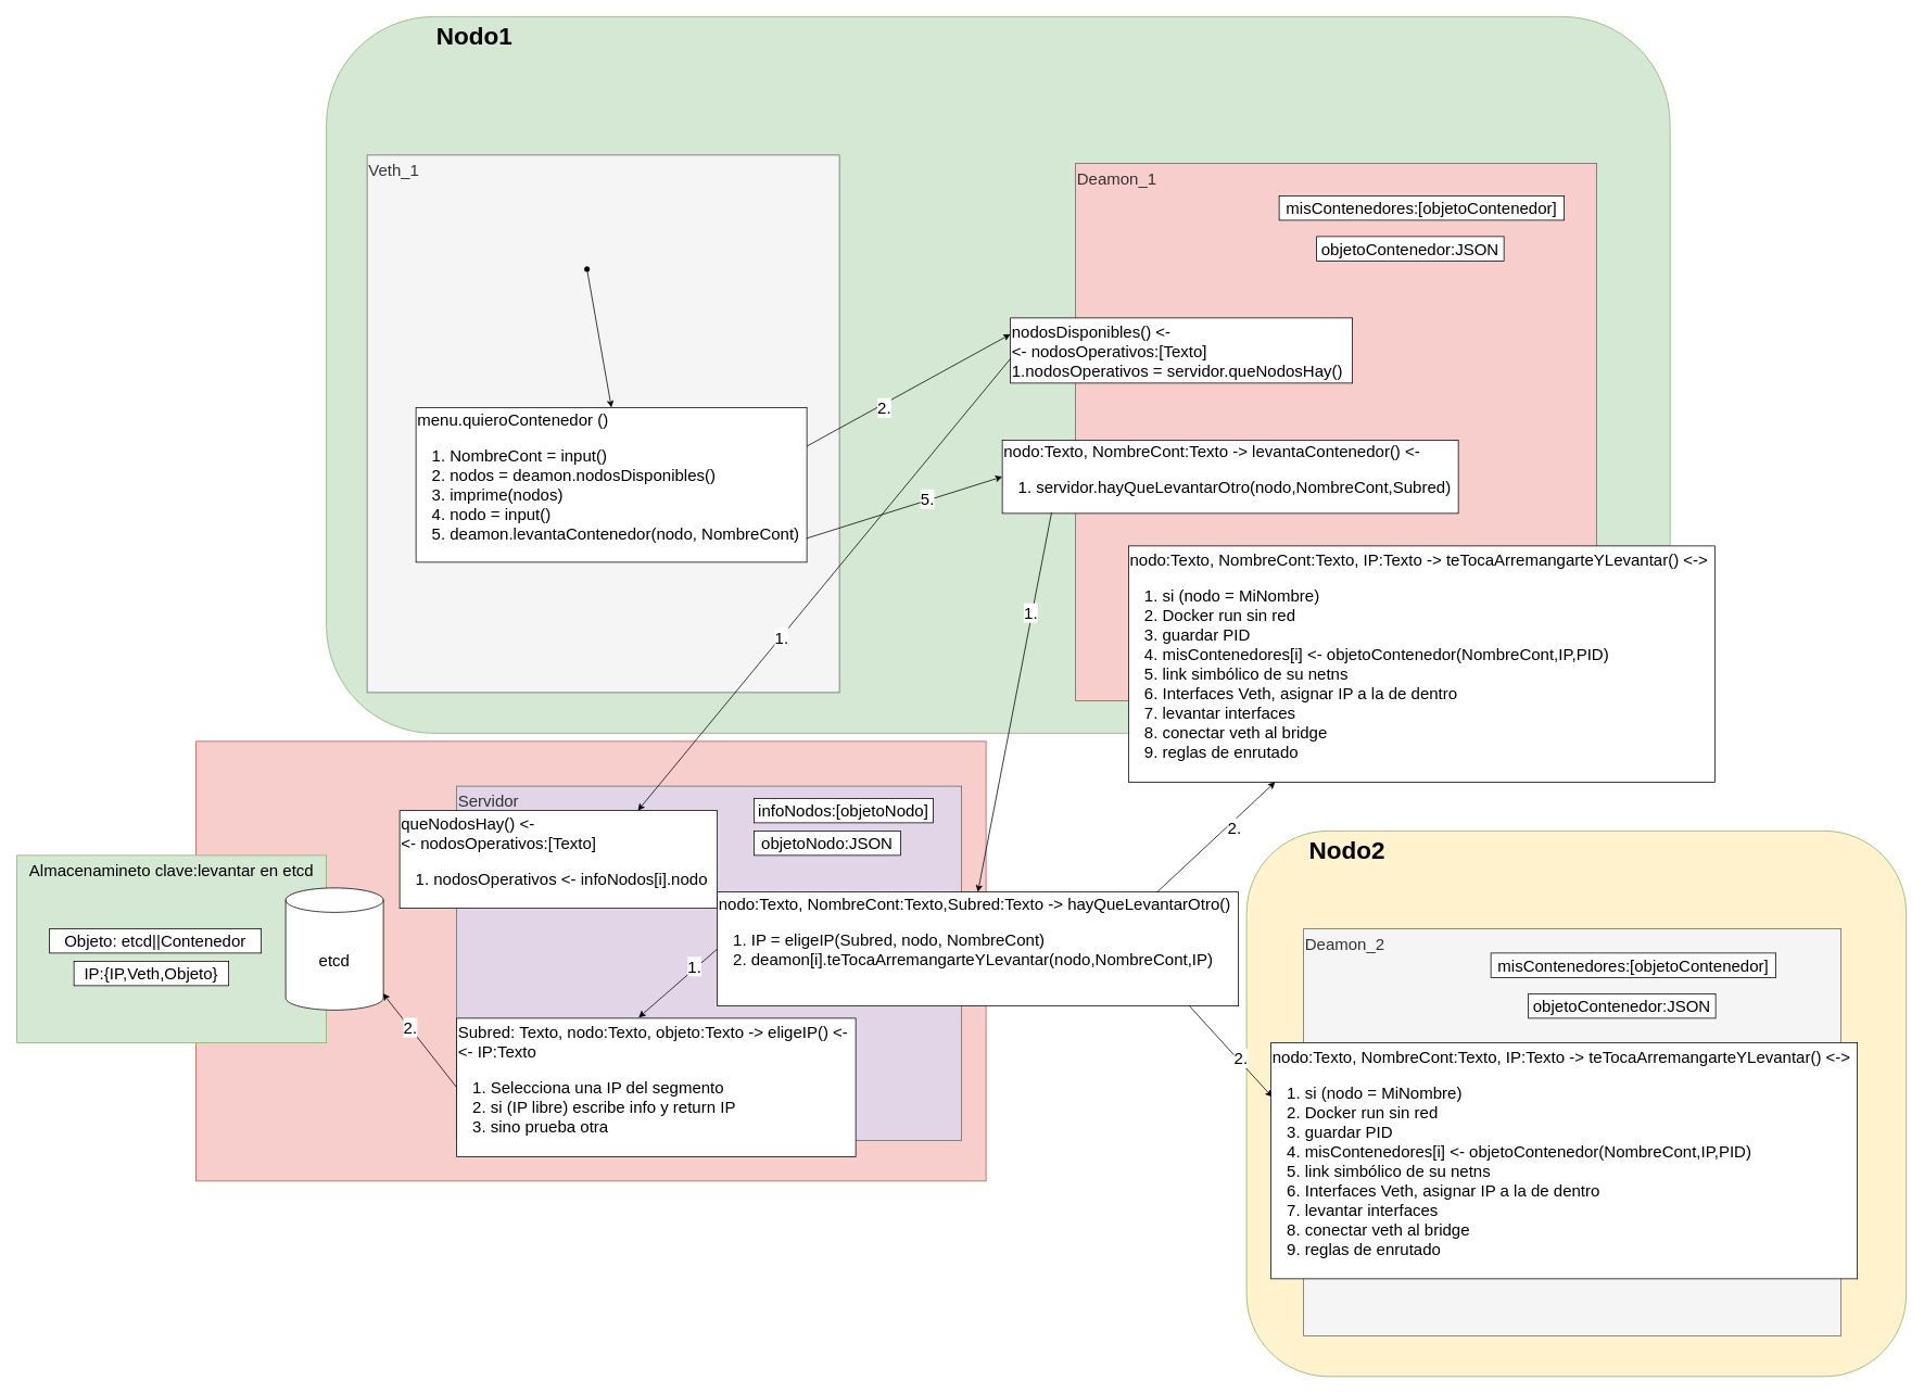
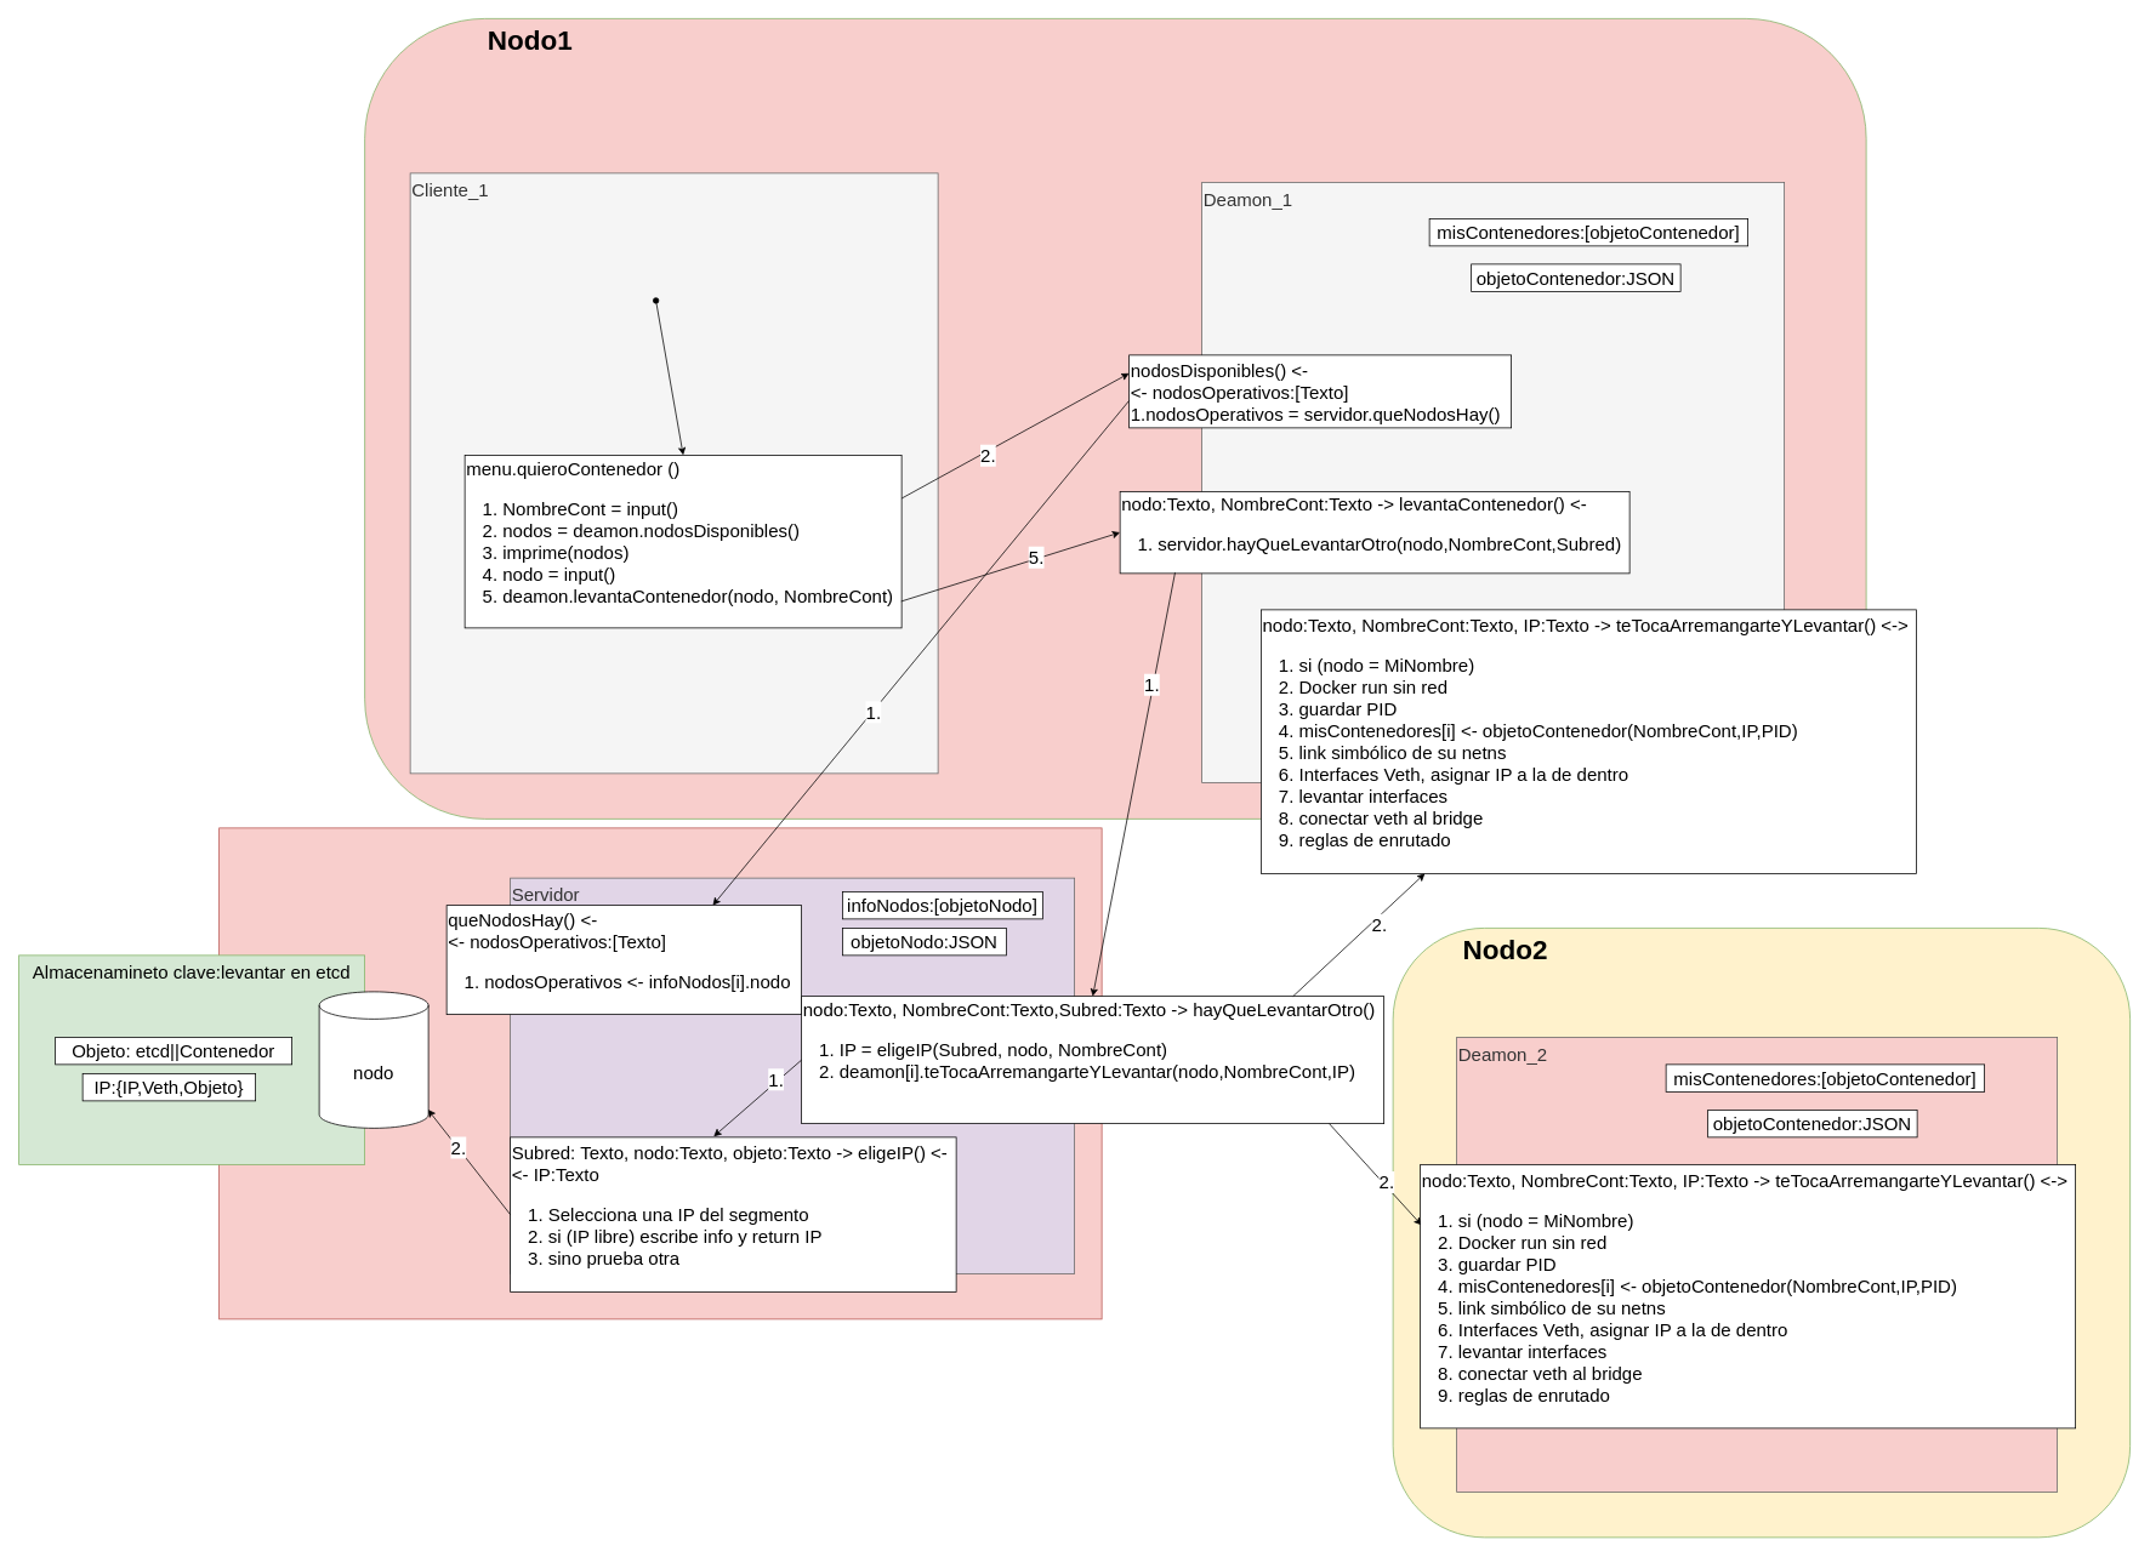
  <mxCell id="0" />
  <mxCell id="1" parent="0" />
  <mxCell id="2" value="&amp;nbsp;&amp;nbsp;&amp;nbsp;&amp;nbsp;&amp;nbsp;&amp;nbsp;&amp;nbsp;&amp;nbsp; Nodo2" style="rounded=1;whiteSpace=wrap;html=1;fontSize=30;fillColor=#fff2cc;strokeColor=#82b366;fontStyle=1;verticalAlign=top;align=left;" vertex="1" parent="1"><mxGeometry x="1530" y="1020" width="810" height="670" as="geometry" /></mxCell>
- <mxCell id="3" value="&amp;nbsp;&amp;nbsp;&amp;nbsp;&amp;nbsp;&amp;nbsp;&amp;nbsp;&amp;nbsp;&amp;nbsp;&amp;nbsp;&amp;nbsp;&amp;nbsp;&amp;nbsp;&amp;nbsp;&amp;nbsp;&amp;nbsp; Nodo1" style="rounded=1;whiteSpace=wrap;html=1;fillColor=#d5e8d4;strokeColor=#82b366;fontSize=30;fontStyle=1;verticalAlign=top;align=left;" vertex="1" parent="1"><mxGeometry x="400" y="20" width="1650" height="880" as="geometry" /></mxCell>
+ <mxCell id="3" value="&amp;nbsp;&amp;nbsp;&amp;nbsp;&amp;nbsp;&amp;nbsp;&amp;nbsp;&amp;nbsp;&amp;nbsp;&amp;nbsp;&amp;nbsp;&amp;nbsp;&amp;nbsp;&amp;nbsp;&amp;nbsp;&amp;nbsp; Nodo1" style="rounded=1;whiteSpace=wrap;html=1;fillColor=#f8cecc;strokeColor=#82b366;fontSize=30;fontStyle=1;verticalAlign=top;align=left;" vertex="1" parent="1"><mxGeometry x="400" y="20" width="1650" height="880" as="geometry" /></mxCell>
  <mxCell id="4" value="" style="rounded=0;whiteSpace=wrap;html=1;fillColor=#f8cecc;strokeColor=#b85450;" parent="1" vertex="1"><mxGeometry x="240" y="910" width="970" height="540" as="geometry" /></mxCell>
- <mxCell id="5" value="Veth_1" style="rounded=0;whiteSpace=wrap;html=1;fillColor=#f5f5f5;fontColor=#333333;strokeColor=#666666;fontSize=20;align=left;horizontal=1;verticalAlign=top;" parent="1" vertex="1"><mxGeometry x="450" y="190" width="580" height="660" as="geometry" /></mxCell>
- <mxCell id="6" value="Deamon_1" style="rounded=0;whiteSpace=wrap;html=1;fillColor=#f8cecc;fontColor=#333333;strokeColor=#666666;fontSize=20;align=left;horizontal=1;verticalAlign=top;" parent="1" vertex="1"><mxGeometry x="1320" y="200" width="640" height="660" as="geometry" /></mxCell>
- <mxCell id="7" value="Deamon_2" style="rounded=0;whiteSpace=wrap;html=1;fillColor=#f5f5f5;fontColor=#333333;strokeColor=#666666;fontSize=20;align=left;horizontal=1;verticalAlign=top;" parent="1" vertex="1"><mxGeometry x="1600" y="1140" width="660" height="500" as="geometry" /></mxCell>
+ <mxCell id="5" value="Cliente_1" style="rounded=0;whiteSpace=wrap;html=1;fillColor=#f5f5f5;fontColor=#333333;strokeColor=#666666;fontSize=20;align=left;horizontal=1;verticalAlign=top;" parent="1" vertex="1"><mxGeometry x="450" y="190" width="580" height="660" as="geometry" /></mxCell>
+ <mxCell id="6" value="Deamon_1" style="rounded=0;whiteSpace=wrap;html=1;fillColor=#f5f5f5;fontColor=#333333;strokeColor=#666666;fontSize=20;align=left;horizontal=1;verticalAlign=top;" parent="1" vertex="1"><mxGeometry x="1320" y="200" width="640" height="660" as="geometry" /></mxCell>
+ <mxCell id="7" value="Deamon_2" style="rounded=0;whiteSpace=wrap;html=1;fillColor=#f8cecc;fontColor=#333333;strokeColor=#666666;fontSize=20;align=left;horizontal=1;verticalAlign=top;" parent="1" vertex="1"><mxGeometry x="1600" y="1140" width="660" height="500" as="geometry" /></mxCell>
  <mxCell id="8" value="Servidor" style="rounded=0;whiteSpace=wrap;html=1;fillColor=#e1d5e7;fontColor=#333333;strokeColor=#666666;fontSize=20;align=left;horizontal=1;verticalAlign=top;" parent="1" vertex="1"><mxGeometry x="560" y="965" width="620" height="435" as="geometry" /></mxCell>
  <mxCell id="9" value="&lt;div&gt;menu.quieroContenedor ()&lt;/div&gt;&lt;div&gt;&lt;ol&gt;&lt;li&gt;NombreCont = input()&lt;/li&gt;&lt;li&gt;nodos = deamon.nodosDisponibles()&lt;/li&gt;&lt;li&gt;imprime(nodos)&lt;/li&gt;&lt;li&gt;nodo = input()&lt;/li&gt;&lt;li&gt;deamon.levantaContenedor(nodo, NombreCont)&lt;br&gt;&lt;/li&gt;&lt;/ol&gt;&lt;/div&gt;" style="rounded=0;whiteSpace=wrap;html=1;fontSize=20;autosize=1;align=left;" parent="1" vertex="1"><mxGeometry x="510" y="500" width="480" height="190" as="geometry" /></mxCell>
  <mxCell id="10" value="&lt;div&gt;queNodosHay() &amp;lt;-&lt;/div&gt;&lt;div&gt;&amp;lt;- nodosOperativos:[Texto]&lt;/div&gt;&lt;div&gt;&lt;ol&gt;&lt;li&gt;nodosOperativos &amp;lt;- infoNodos[i].nodo&lt;br&gt;&lt;/li&gt;&lt;/ol&gt;&lt;/div&gt;" style="rounded=0;whiteSpace=wrap;html=1;fontSize=20;autosize=1;align=left;" parent="1" vertex="1"><mxGeometry x="490" y="995" width="390" height="120" as="geometry" /></mxCell>
  <mxCell id="11" value="&lt;div&gt;nodo:Texto, NombreCont:Texto -&amp;gt; levantaContenedor() &amp;lt;-&lt;/div&gt;&lt;div&gt;&lt;ol&gt;&lt;li&gt;servidor.hayQueLevantarOtro(nodo,NombreCont,Subred)&lt;br&gt;&lt;/li&gt;&lt;/ol&gt;&lt;/div&gt;" style="rounded=0;whiteSpace=wrap;html=1;fontSize=20;autosize=1;align=left;" parent="1" vertex="1"><mxGeometry x="1230" y="540" width="560" height="90" as="geometry" /></mxCell>
  <mxCell id="12" value="&lt;div&gt;nodo:Texto, NombreCont:Texto,Subred:Texto -&amp;gt; hayQueLevantarOtro() &lt;br&gt;&lt;/div&gt;&lt;div&gt;&lt;ol&gt;&lt;li&gt;IP = eligeIP(Subred, nodo, NombreCont)&lt;/li&gt;&lt;li&gt;deamon[i].teTocaArremangarteYLevantar(nodo,NombreCont,IP)&lt;br&gt;&lt;/li&gt;&lt;/ol&gt;&lt;/div&gt;&lt;div&gt;&lt;br&gt;&lt;/div&gt;" style="rounded=0;whiteSpace=wrap;html=1;fontSize=20;autosize=1;align=left;" parent="1" vertex="1"><mxGeometry x="880" y="1095" width="640" height="140" as="geometry" /></mxCell>
  <mxCell id="13" value="" style="endArrow=classic;html=1;rounded=0;fontSize=20;exitX=0.999;exitY=0.846;exitDx=0;exitDy=0;entryX=0;entryY=0.5;entryDx=0;entryDy=0;exitPerimeter=0;" parent="1" source="9" target="11" edge="1"><mxGeometry width="50" height="50" relative="1" as="geometry"><mxPoint x="1240" y="900" as="sourcePoint" /><mxPoint x="1290" y="850" as="targetPoint" /></mxGeometry></mxCell>
  <mxCell id="14" value="5." style="edgeLabel;html=1;align=center;verticalAlign=middle;resizable=0;points=[];fontSize=20;" parent="13" vertex="1" connectable="0"><mxGeometry x="0.235" y="2" relative="1" as="geometry"><mxPoint as="offset" /></mxGeometry></mxCell>
  <mxCell id="15" value="" style="endArrow=classic;html=1;rounded=0;fontSize=20;exitX=0.108;exitY=0.989;exitDx=0;exitDy=0;exitPerimeter=0;entryX=0.5;entryY=0;entryDx=0;entryDy=0;" parent="1" source="11" target="12" edge="1"><mxGeometry width="50" height="50" relative="1" as="geometry"><mxPoint x="1240" y="960" as="sourcePoint" /><mxPoint x="1290" y="910" as="targetPoint" /></mxGeometry></mxCell>
  <mxCell id="16" value="1." style="edgeLabel;html=1;align=center;verticalAlign=middle;resizable=0;points=[];fontSize=20;" parent="15" vertex="1" connectable="0"><mxGeometry x="-0.473" y="-2" relative="1" as="geometry"><mxPoint as="offset" /></mxGeometry></mxCell>
  <mxCell id="17" value="" style="endArrow=classic;html=1;rounded=0;fontSize=20;exitX=0;exitY=0.5;exitDx=0;exitDy=0;entryX=0.456;entryY=-0.005;entryDx=0;entryDy=0;entryPerimeter=0;" parent="1" source="12" target="31" edge="1"><mxGeometry width="50" height="50" relative="1" as="geometry"><mxPoint x="1270" y="830" as="sourcePoint" /><mxPoint x="755" y="1240" as="targetPoint" /></mxGeometry></mxCell>
  <mxCell id="18" value="1." style="edgeLabel;html=1;align=center;verticalAlign=middle;resizable=0;points=[];fontSize=20;" parent="17" vertex="1" connectable="0"><mxGeometry x="-0.449" y="-3" relative="1" as="geometry"><mxPoint as="offset" /></mxGeometry></mxCell>
  <mxCell id="19" value="&lt;div&gt;nodo:Texto, NombreCont:Texto, IP:Texto -&amp;gt; teTocaArremangarteYLevantar() &amp;lt;-&amp;gt;&lt;/div&gt;&lt;div&gt;&lt;ol&gt;&lt;li&gt;si (nodo = MiNombre)&lt;/li&gt;&lt;li&gt;Docker run sin red&lt;/li&gt;&lt;li&gt;guardar PID&lt;/li&gt;&lt;li&gt;misContenedores[i] &amp;lt;- objetoContenedor(NombreCont,IP,PID)&lt;br&gt;&lt;/li&gt;&lt;li&gt;link simbólico de su netns&lt;/li&gt;&lt;li&gt;Interfaces Veth, asignar IP a la de dentro&lt;/li&gt;&lt;li&gt;levantar interfaces&lt;/li&gt;&lt;li&gt;conectar veth al bridge&lt;/li&gt;&lt;li&gt;reglas de enrutado&lt;/li&gt;&lt;/ol&gt;&lt;/div&gt;" style="rounded=0;whiteSpace=wrap;html=1;fontSize=20;autosize=1;align=left;" parent="1" vertex="1"><mxGeometry x="1385" y="670" width="720" height="290" as="geometry" /></mxCell>
  <mxCell id="20" value="" style="endArrow=classic;html=1;rounded=0;fontSize=20;exitX=0.844;exitY=0;exitDx=0;exitDy=0;exitPerimeter=0;entryX=0.25;entryY=1;entryDx=0;entryDy=0;" parent="1" source="12" target="19" edge="1"><mxGeometry width="50" height="50" relative="1" as="geometry"><mxPoint x="1400" y="900" as="sourcePoint" /><mxPoint x="1450" y="850" as="targetPoint" /></mxGeometry></mxCell>
  <mxCell id="21" value="2." style="edgeLabel;html=1;align=center;verticalAlign=middle;resizable=0;points=[];fontSize=20;" parent="20" vertex="1" connectable="0"><mxGeometry x="0.247" y="-6" relative="1" as="geometry"><mxPoint as="offset" /></mxGeometry></mxCell>
  <mxCell id="22" value="" style="endArrow=classic;html=1;rounded=0;fontSize=20;exitX=0.906;exitY=1;exitDx=0;exitDy=0;exitPerimeter=0;entryX=0.002;entryY=0.23;entryDx=0;entryDy=0;entryPerimeter=0;" parent="1" source="12" target="41" edge="1"><mxGeometry width="50" height="50" relative="1" as="geometry"><mxPoint x="1400" y="900" as="sourcePoint" /><mxPoint x="1564" y="1275" as="targetPoint" /></mxGeometry></mxCell>
  <mxCell id="23" value="2." style="edgeLabel;html=1;align=center;verticalAlign=middle;resizable=0;points=[];fontSize=20;" parent="22" vertex="1" connectable="0"><mxGeometry x="0.164" y="3" relative="1" as="geometry"><mxPoint x="1" as="offset" /></mxGeometry></mxCell>
  <mxCell id="24" value="" style="endArrow=classic;html=1;rounded=0;fontSize=20;entryX=0.5;entryY=0;entryDx=0;entryDy=0;startArrow=oval;startFill=1;" parent="1" target="9" edge="1"><mxGeometry width="50" height="50" relative="1" as="geometry"><mxPoint x="720" y="330" as="sourcePoint" /><mxPoint x="720" y="470" as="targetPoint" /></mxGeometry></mxCell>
  <mxCell id="25" value="&lt;div&gt;nodosDisponibles() &amp;lt;-&lt;/div&gt;&lt;div&gt;&amp;lt;- nodosOperativos:[Texto]&lt;/div&gt;&lt;div&gt;1.nodosOperativos = servidor.queNodosHay()&lt;br&gt;&lt;/div&gt;" style="rounded=0;whiteSpace=wrap;html=1;fontSize=20;autosize=1;align=left;" parent="1" vertex="1"><mxGeometry x="1240" y="390" width="420" height="80" as="geometry" /></mxCell>
  <mxCell id="26" value="" style="endArrow=classic;html=1;rounded=0;fontSize=20;exitX=0;exitY=0.625;exitDx=0;exitDy=0;exitPerimeter=0;entryX=0.75;entryY=0;entryDx=0;entryDy=0;" parent="1" source="25" target="10" edge="1"><mxGeometry width="50" height="50" relative="1" as="geometry"><mxPoint x="1100" y="750" as="sourcePoint" /><mxPoint x="1150" y="700" as="targetPoint" /></mxGeometry></mxCell>
  <mxCell id="27" value="1." style="edgeLabel;html=1;align=center;verticalAlign=middle;resizable=0;points=[];fontSize=20;" parent="26" vertex="1" connectable="0"><mxGeometry x="0.229" relative="1" as="geometry"><mxPoint as="offset" /></mxGeometry></mxCell>
  <mxCell id="28" value="" style="endArrow=classic;html=1;rounded=0;fontSize=20;entryX=0;entryY=0.25;entryDx=0;entryDy=0;exitX=1;exitY=0.25;exitDx=0;exitDy=0;" parent="1" source="9" target="25" edge="1"><mxGeometry width="50" height="50" relative="1" as="geometry"><mxPoint x="1100" y="780" as="sourcePoint" /><mxPoint x="1150" y="730" as="targetPoint" /></mxGeometry></mxCell>
  <mxCell id="29" value="2." style="edgeLabel;html=1;align=center;verticalAlign=middle;resizable=0;points=[];fontSize=20;" parent="28" vertex="1" connectable="0"><mxGeometry x="-0.256" y="-3" relative="1" as="geometry"><mxPoint as="offset" /></mxGeometry></mxCell>
  <mxCell id="30" value="&lt;div align=&quot;left&quot;&gt;Almacenamineto clave:levantar en etcd&lt;br&gt;&lt;/div&gt;" style="rounded=0;whiteSpace=wrap;html=1;fontSize=20;fillColor=#d5e8d4;strokeColor=#82b366;horizontal=1;verticalAlign=top;" parent="1" vertex="1"><mxGeometry x="20" y="1050" width="380" height="230" as="geometry" /></mxCell>
  <mxCell id="31" value="&lt;div&gt;Subred: Texto, nodo:Texto, objeto:Texto -&amp;gt; eligeIP() &amp;lt;-&lt;/div&gt;&lt;div&gt;&amp;lt;- IP:Texto&lt;/div&gt;&lt;div&gt;&lt;ol&gt;&lt;li&gt;Selecciona una IP del segmento&lt;/li&gt;&lt;li&gt;si (IP libre) escribe info y return IP &lt;br&gt;&lt;/li&gt;&lt;li&gt;sino prueba otra&lt;br&gt;&lt;/li&gt;&lt;/ol&gt;&lt;/div&gt;" style="rounded=0;whiteSpace=wrap;html=1;fontSize=20;autosize=1;align=left;" parent="1" vertex="1"><mxGeometry x="560" y="1250" width="490" height="170" as="geometry" /></mxCell>
  <mxCell id="32" value="" style="endArrow=classic;html=1;rounded=0;entryX=0.994;entryY=0.863;entryDx=0;entryDy=0;entryPerimeter=0;exitX=0;exitY=0.5;exitDx=0;exitDy=0;" parent="1" source="31" target="34" edge="1"><mxGeometry width="50" height="50" relative="1" as="geometry"><mxPoint x="740" y="1240" as="sourcePoint" /><mxPoint x="505.06" y="1201.03" as="targetPoint" /></mxGeometry></mxCell>
  <mxCell id="33" value="&lt;font style=&quot;font-size: 20px&quot;&gt;2.&lt;/font&gt;" style="edgeLabel;html=1;align=center;verticalAlign=middle;resizable=0;points=[];" parent="32" vertex="1" connectable="0"><mxGeometry x="0.278" y="-1" relative="1" as="geometry"><mxPoint as="offset" /></mxGeometry></mxCell>
- <mxCell id="34" value="etcd" style="shape=cylinder3;whiteSpace=wrap;html=1;boundedLbl=1;backgroundOutline=1;size=15;fontSize=20;" parent="1" vertex="1"><mxGeometry x="350" y="1090" width="120" height="150" as="geometry" /></mxCell>
+ <mxCell id="34" value="nodo" style="shape=cylinder3;whiteSpace=wrap;html=1;boundedLbl=1;backgroundOutline=1;size=15;fontSize=20;" parent="1" vertex="1"><mxGeometry x="350" y="1090" width="120" height="150" as="geometry" /></mxCell>
  <mxCell id="35" value="IP:{IP,Veth,Objeto}" style="rounded=0;whiteSpace=wrap;html=1;fontSize=20;autosize=1;" parent="1" vertex="1"><mxGeometry x="90" y="1180" width="190" height="30" as="geometry" /></mxCell>
  <mxCell id="36" value="Objeto: etcd||Contenedor" style="rounded=0;whiteSpace=wrap;html=1;fontSize=20;autosize=1;" parent="1" vertex="1"><mxGeometry x="60" y="1140" width="260" height="30" as="geometry" /></mxCell>
  <mxCell id="37" value="infoNodos:[objetoNodo]" style="rounded=0;whiteSpace=wrap;html=1;fontSize=20;autosize=1;" parent="1" vertex="1"><mxGeometry x="925" y="980" width="220" height="30" as="geometry" /></mxCell>
  <mxCell id="38" value="objetoNodo:JSON" style="rounded=0;whiteSpace=wrap;html=1;fontSize=20;autosize=1;" parent="1" vertex="1"><mxGeometry x="925" y="1020" width="180" height="30" as="geometry" /></mxCell>
  <mxCell id="39" value="misContenedores:[objetoContenedor]" style="rounded=0;whiteSpace=wrap;html=1;fontSize=20;autosize=1;" parent="1" vertex="1"><mxGeometry x="1570" y="240" width="350" height="30" as="geometry" /></mxCell>
  <mxCell id="40" value="objetoContenedor:JSON" style="rounded=0;whiteSpace=wrap;html=1;fontSize=20;autosize=1;" parent="1" vertex="1"><mxGeometry x="1616" y="290" width="230" height="30" as="geometry" /></mxCell>
  <mxCell id="41" value="&lt;div&gt;nodo:Texto, NombreCont:Texto, IP:Texto -&amp;gt; teTocaArremangarteYLevantar() &amp;lt;-&amp;gt;&lt;/div&gt;&lt;div&gt;&lt;ol&gt;&lt;li&gt;si (nodo = MiNombre)&lt;/li&gt;&lt;li&gt;Docker run sin red&lt;/li&gt;&lt;li&gt;guardar PID&lt;/li&gt;&lt;li&gt;misContenedores[i] &amp;lt;- objetoContenedor(NombreCont,IP,PID)&lt;br&gt;&lt;/li&gt;&lt;li&gt;link simbólico de su netns&lt;/li&gt;&lt;li&gt;Interfaces Veth, asignar IP a la de dentro&lt;/li&gt;&lt;li&gt;levantar interfaces&lt;/li&gt;&lt;li&gt;conectar veth al bridge&lt;/li&gt;&lt;li&gt;reglas de enrutado&lt;/li&gt;&lt;/ol&gt;&lt;/div&gt;" style="rounded=0;whiteSpace=wrap;html=1;fontSize=20;autosize=1;align=left;" parent="1" vertex="1"><mxGeometry x="1560" y="1280" width="720" height="290" as="geometry" /></mxCell>
  <mxCell id="42" value="misContenedores:[objetoContenedor]" style="rounded=0;whiteSpace=wrap;html=1;fontSize=20;autosize=1;" parent="1" vertex="1"><mxGeometry x="1830" y="1170" width="350" height="30" as="geometry" /></mxCell>
  <mxCell id="43" value="objetoContenedor:JSON" style="rounded=0;whiteSpace=wrap;html=1;fontSize=20;autosize=1;" parent="1" vertex="1"><mxGeometry x="1876" y="1220" width="230" height="30" as="geometry" /></mxCell>
